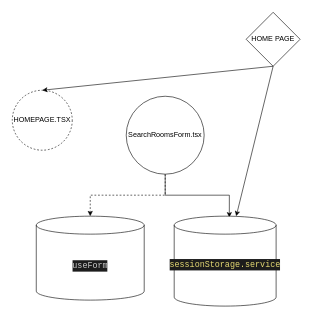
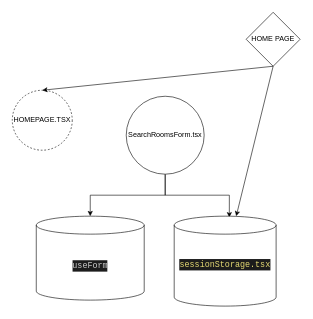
  <mxCell id="0" />
  <mxCell id="1" parent="0" />
  <mxCell id="2" value="HOME PAGE" style="rhombus;whiteSpace=wrap;html=1;" parent="1" vertex="1"><mxGeometry x="410" y="20" width="90" height="90" as="geometry" /></mxCell>
  <mxCell id="3" value="HOMEPAGE.TSX" style="ellipse;whiteSpace=wrap;html=1;aspect=fixed;dashed=1;" parent="1" vertex="1"><mxGeometry x="20" y="150" width="100" height="100" as="geometry" /></mxCell>
  <mxCell id="4" value="" style="endArrow=classic;html=1;rounded=0;entryX=0.5;entryY=0;entryDx=0;entryDy=0;exitX=0.5;exitY=1;exitDx=0;exitDy=0;" parent="1" source="2" target="3" edge="1"><mxGeometry width="50" height="50" relative="1" as="geometry"><mxPoint x="470" y="390" as="sourcePoint" /><mxPoint x="520" y="340" as="targetPoint" /></mxGeometry></mxCell>
- <mxCell id="5" style="edgeStyle=orthogonalEdgeStyle;rounded=0;orthogonalLoop=1;jettySize=auto;html=1;entryX=0.5;entryY=0;entryDx=0;entryDy=0;entryPerimeter=0;dashed=1;" parent="1" source="7" target="9" edge="1"><mxGeometry relative="1" as="geometry" /></mxCell>
+ <mxCell id="5" style="edgeStyle=orthogonalEdgeStyle;rounded=0;orthogonalLoop=1;jettySize=auto;html=1;entryX=0.5;entryY=0;entryDx=0;entryDy=0;entryPerimeter=0;" parent="1" source="7" target="9" edge="1"><mxGeometry relative="1" as="geometry" /></mxCell>
  <mxCell id="6" style="edgeStyle=orthogonalEdgeStyle;rounded=0;orthogonalLoop=1;jettySize=auto;html=1;exitX=0.5;exitY=1;exitDx=0;exitDy=0;entryX=0.541;entryY=0.013;entryDx=0;entryDy=0;entryPerimeter=0;" parent="1" source="7" target="10" edge="1"><mxGeometry relative="1" as="geometry" /></mxCell>
  <mxCell id="7" value="SearchRoomsForm.tsx" style="ellipse;whiteSpace=wrap;html=1;aspect=fixed;" parent="1" vertex="1"><mxGeometry x="210" y="160" width="130" height="130" as="geometry" /></mxCell>
  <mxCell id="8" value="" style="endArrow=classic;html=1;rounded=0;exitX=0.5;exitY=1;exitDx=0;exitDy=0;" parent="1" source="2" target="10" edge="1"><mxGeometry width="50" height="50" relative="1" as="geometry"><mxPoint x="470" y="390" as="sourcePoint" /><mxPoint x="520" y="340" as="targetPoint" /></mxGeometry></mxCell>
  <mxCell id="9" value="&lt;div style=&quot;color: rgb(204, 204, 204); background-color: rgb(28, 28, 28); font-family: Consolas, &amp;quot;Courier New&amp;quot;, monospace; font-size: 14px; line-height: 19px;&quot;&gt;useForm&lt;/div&gt;" style="shape=cylinder3;whiteSpace=wrap;html=1;boundedLbl=1;backgroundOutline=1;size=15;" parent="1" vertex="1"><mxGeometry x="60" y="360" width="180" height="140" as="geometry" /></mxCell>
- <mxCell id="10" value="&#10;&lt;div style=&quot;color: rgb(204, 204, 204); background-color: rgb(28, 28, 28); font-family: Consolas, &amp;quot;Courier New&amp;quot;, monospace; font-weight: normal; font-size: 14px; line-height: 19px;&quot;&gt;&lt;div&gt;&lt;span style=&quot;color: #e6db74;&quot;&gt;sessionStorage.service&lt;/span&gt;&lt;/div&gt;&lt;/div&gt;&#10;&#10;" style="shape=cylinder3;whiteSpace=wrap;html=1;boundedLbl=1;backgroundOutline=1;size=15;" parent="1" vertex="1"><mxGeometry x="290" y="360" width="170" height="150" as="geometry" /></mxCell>
+ <mxCell id="10" value="&#10;&lt;div style=&quot;color: rgb(204, 204, 204); background-color: rgb(28, 28, 28); font-family: Consolas, &amp;quot;Courier New&amp;quot;, monospace; font-weight: normal; font-size: 14px; line-height: 19px;&quot;&gt;&lt;div&gt;&lt;span style=&quot;color: #e6db74;&quot;&gt;sessionStorage.tsx&lt;/span&gt;&lt;/div&gt;&lt;/div&gt;&#10;&#10;" style="shape=cylinder3;whiteSpace=wrap;html=1;boundedLbl=1;backgroundOutline=1;size=15;" parent="1" vertex="1"><mxGeometry x="290" y="360" width="170" height="150" as="geometry" /></mxCell>
